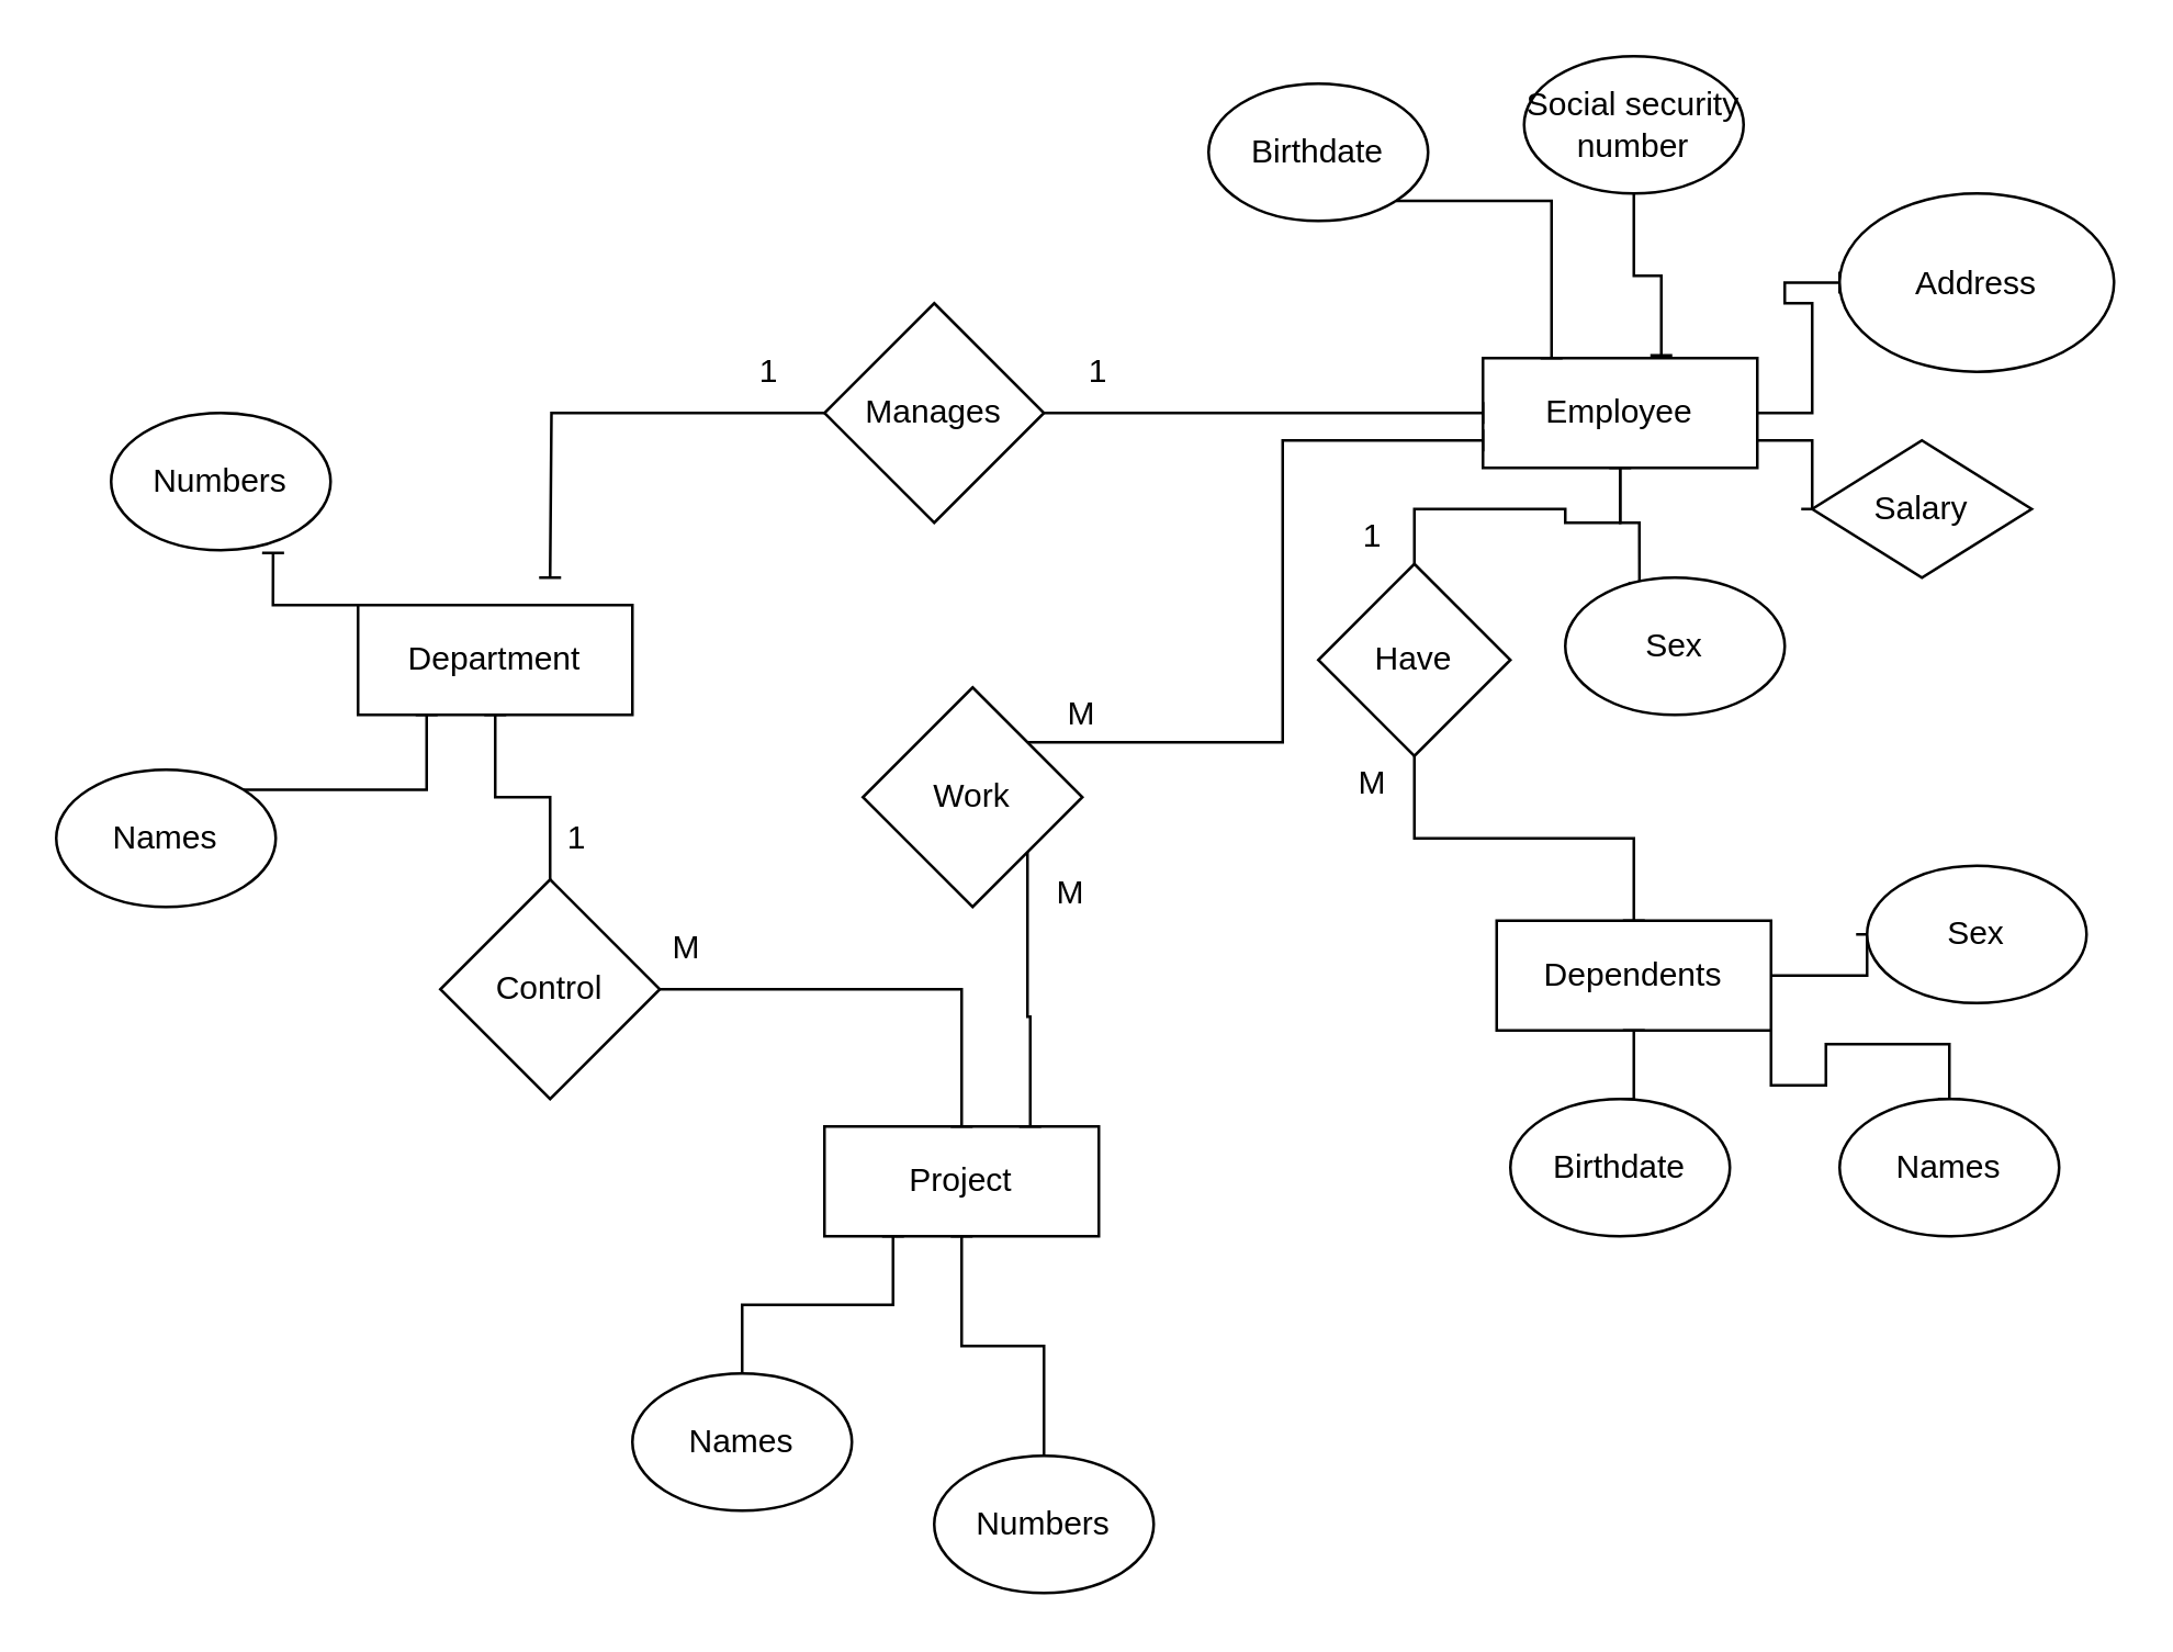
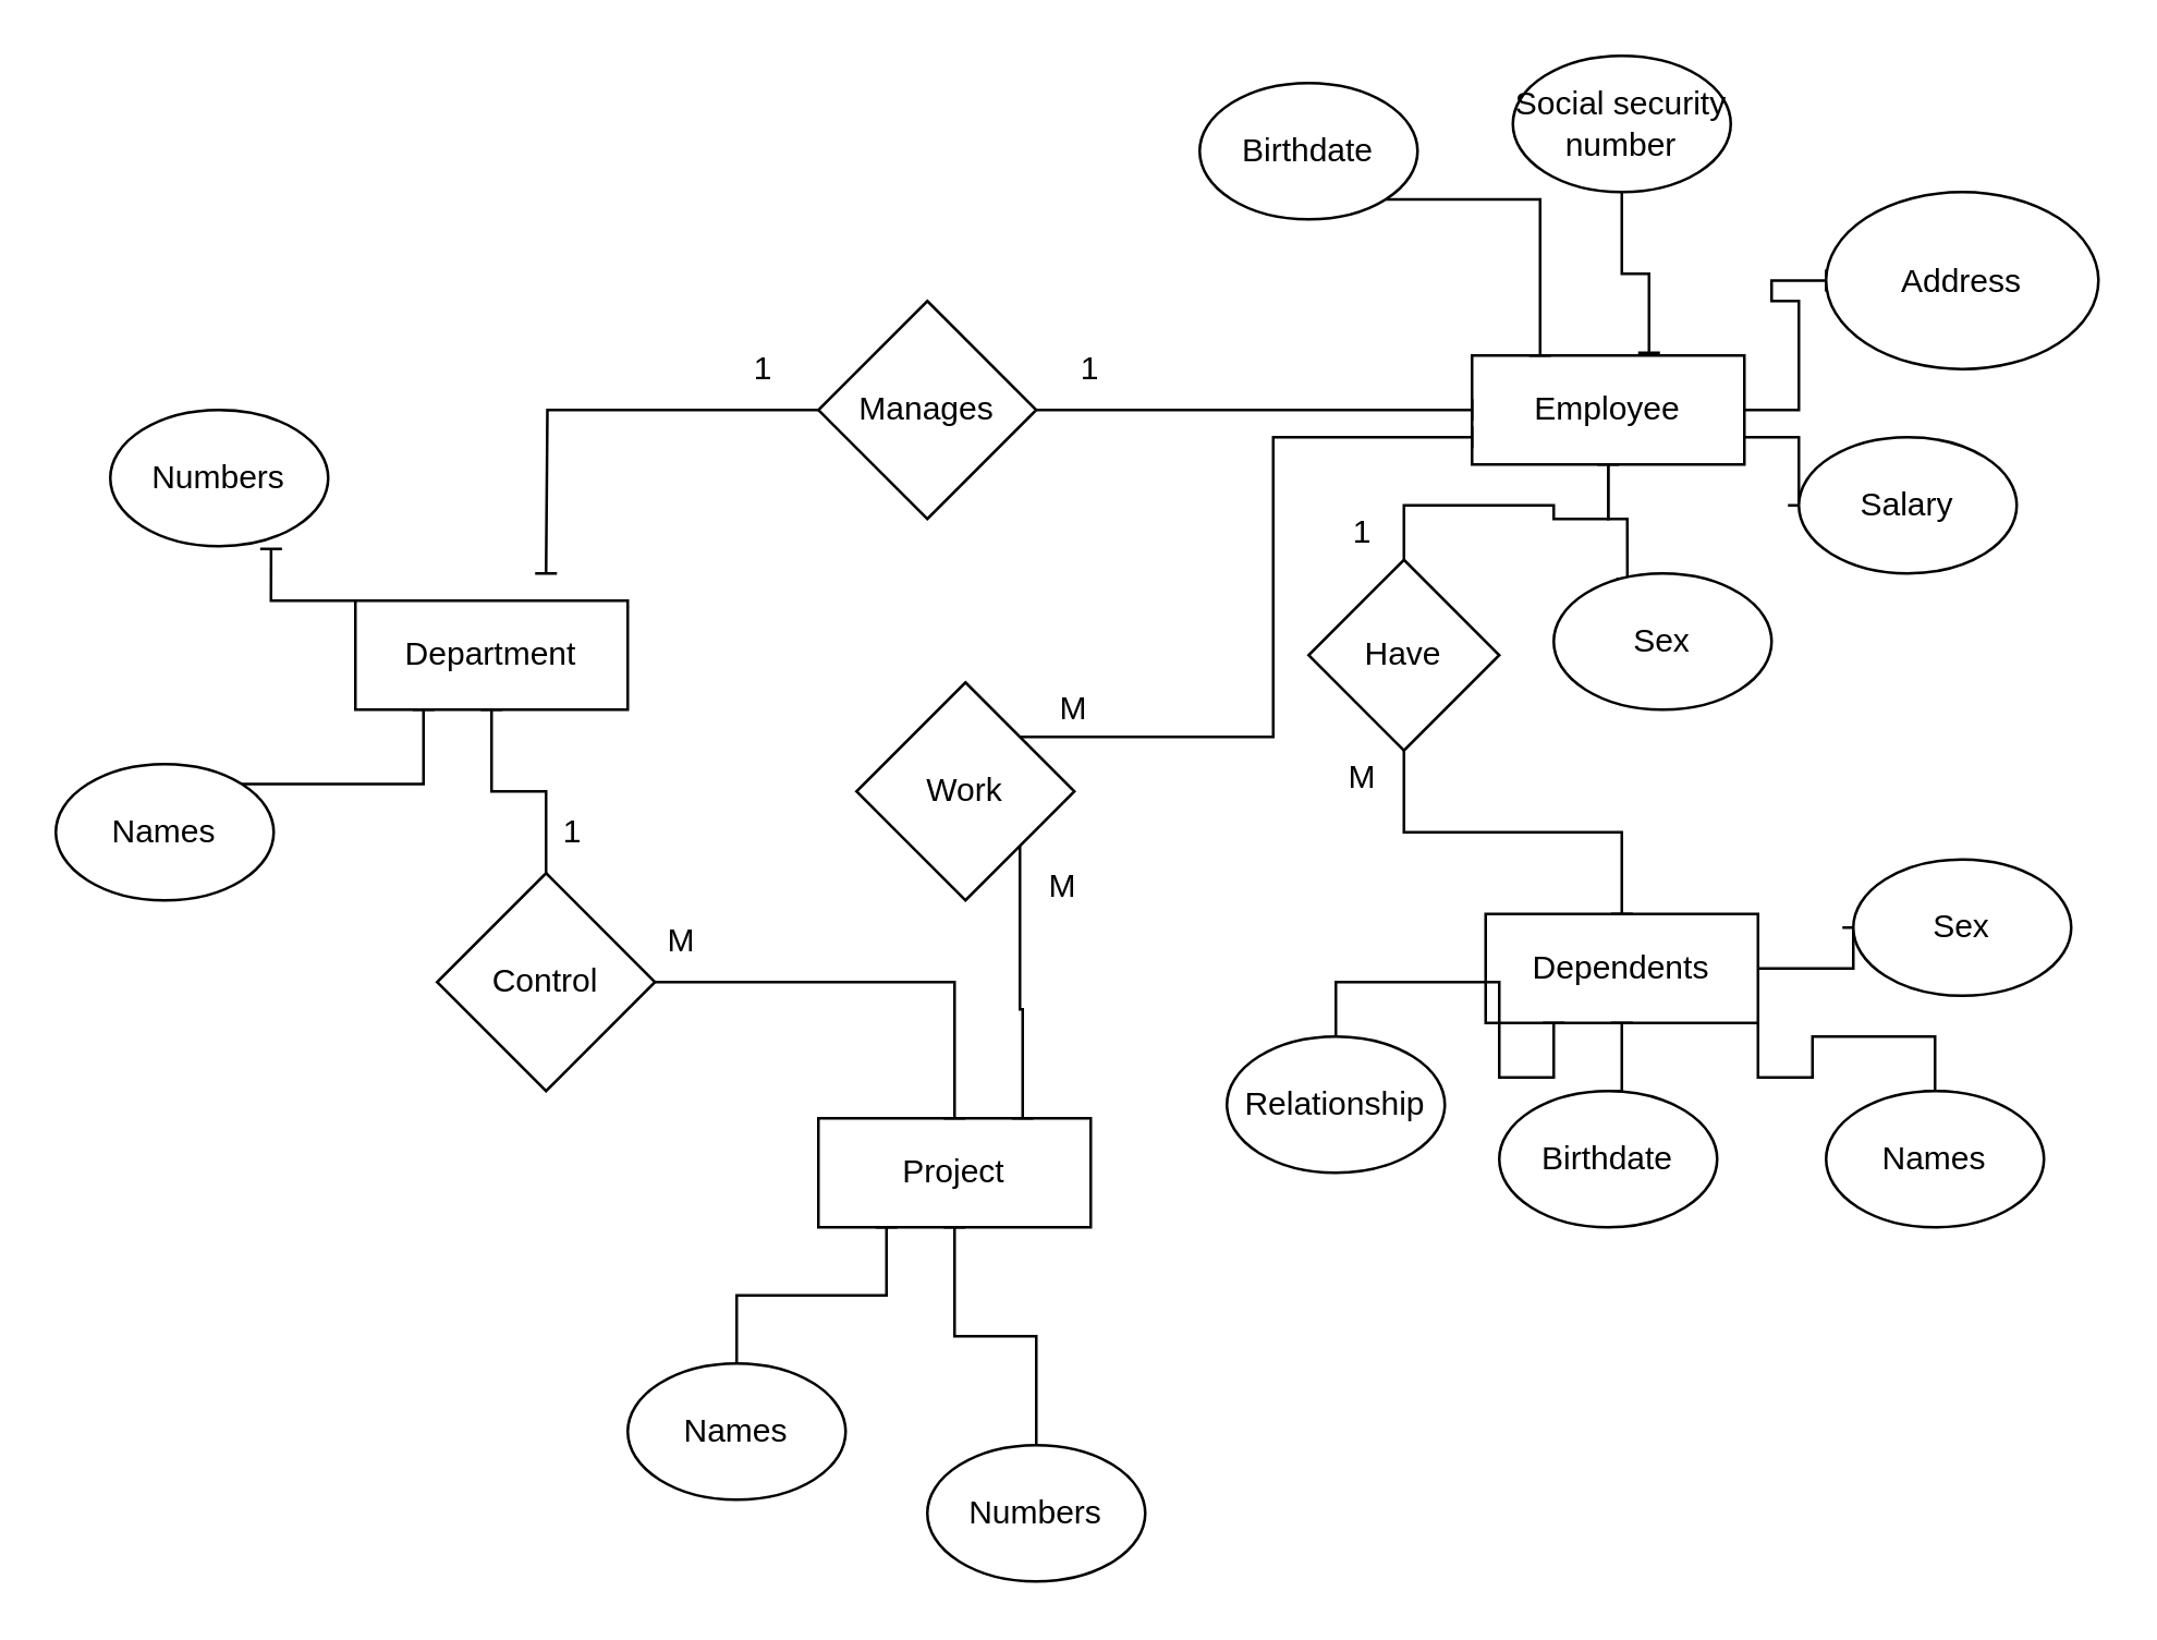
  <mxCell id="0" />
  <mxCell id="1" parent="0" />
  <mxCell id="2" style="edgeStyle=orthogonalEdgeStyle;rounded=0;orthogonalLoop=1;jettySize=auto;html=1;exitX=0;exitY=0;exitDx=0;exitDy=0;entryX=0.738;entryY=1.02;entryDx=0;entryDy=0;entryPerimeter=0;endArrow=baseDash;endFill=0;" edge="1" parent="1" source="3" target="4"><mxGeometry relative="1" as="geometry" /></mxCell>
  <mxCell id="3" value="Department" style="rounded=0;whiteSpace=wrap;html=1;" vertex="1" parent="1"><mxGeometry x="130" y="220" width="100" height="40" as="geometry" /></mxCell>
  <mxCell id="4" value="Numbers" style="ellipse;whiteSpace=wrap;html=1;" vertex="1" parent="1"><mxGeometry x="40" y="150" width="80" height="50" as="geometry" /></mxCell>
  <mxCell id="5" style="edgeStyle=orthogonalEdgeStyle;rounded=0;orthogonalLoop=1;jettySize=auto;html=1;exitX=1;exitY=0;exitDx=0;exitDy=0;entryX=0.25;entryY=1;entryDx=0;entryDy=0;endArrow=baseDash;endFill=0;" edge="1" parent="1" source="6" target="3"><mxGeometry relative="1" as="geometry" /></mxCell>
  <mxCell id="6" value="Names" style="ellipse;whiteSpace=wrap;html=1;" vertex="1" parent="1"><mxGeometry x="20" y="280" width="80" height="50" as="geometry" /></mxCell>
  <mxCell id="7" value="Project" style="rounded=0;whiteSpace=wrap;html=1;" vertex="1" parent="1"><mxGeometry x="300" y="410" width="100" height="40" as="geometry" /></mxCell>
  <mxCell id="8" style="edgeStyle=orthogonalEdgeStyle;rounded=0;orthogonalLoop=1;jettySize=auto;html=1;exitX=0.5;exitY=0;exitDx=0;exitDy=0;entryX=0.25;entryY=1;entryDx=0;entryDy=0;endArrow=baseDash;endFill=0;" edge="1" parent="1" source="9" target="7"><mxGeometry relative="1" as="geometry" /></mxCell>
  <mxCell id="9" value="Names" style="ellipse;whiteSpace=wrap;html=1;" vertex="1" parent="1"><mxGeometry x="230" y="500" width="80" height="50" as="geometry" /></mxCell>
  <mxCell id="10" style="edgeStyle=orthogonalEdgeStyle;rounded=0;orthogonalLoop=1;jettySize=auto;html=1;exitX=0.5;exitY=0;exitDx=0;exitDy=0;entryX=0.5;entryY=1;entryDx=0;entryDy=0;endArrow=baseDash;endFill=0;" edge="1" parent="1" source="11" target="7"><mxGeometry relative="1" as="geometry" /></mxCell>
  <mxCell id="11" value="Numbers" style="ellipse;whiteSpace=wrap;html=1;" vertex="1" parent="1"><mxGeometry x="340" y="530" width="80" height="50" as="geometry" /></mxCell>
  <mxCell id="12" style="edgeStyle=orthogonalEdgeStyle;rounded=0;orthogonalLoop=1;jettySize=auto;html=1;exitX=1;exitY=0.5;exitDx=0;exitDy=0;entryX=0;entryY=0.5;entryDx=0;entryDy=0;endArrow=baseDash;endFill=0;" edge="1" parent="1" source="15" target="18"><mxGeometry relative="1" as="geometry" /></mxCell>
  <mxCell id="13" style="edgeStyle=orthogonalEdgeStyle;rounded=0;orthogonalLoop=1;jettySize=auto;html=1;exitX=1;exitY=0.75;exitDx=0;exitDy=0;endArrow=baseDash;endFill=0;" edge="1" parent="1" source="15" target="19"><mxGeometry relative="1" as="geometry" /></mxCell>
  <mxCell id="14" style="edgeStyle=orthogonalEdgeStyle;rounded=0;orthogonalLoop=1;jettySize=auto;html=1;exitX=0.5;exitY=1;exitDx=0;exitDy=0;entryX=0.338;entryY=0.04;entryDx=0;entryDy=0;entryPerimeter=0;endArrow=baseDash;endFill=0;" edge="1" parent="1" source="15" target="20"><mxGeometry relative="1" as="geometry" /></mxCell>
  <mxCell id="15" value="Employee" style="rounded=0;whiteSpace=wrap;html=1;" vertex="1" parent="1"><mxGeometry x="540" y="130" width="100" height="40" as="geometry" /></mxCell>
  <mxCell id="16" style="edgeStyle=orthogonalEdgeStyle;rounded=0;orthogonalLoop=1;jettySize=auto;html=1;exitX=0.5;exitY=1;exitDx=0;exitDy=0;entryX=0.65;entryY=-0.025;entryDx=0;entryDy=0;entryPerimeter=0;endArrow=baseDash;endFill=0;" edge="1" parent="1" source="17" target="15"><mxGeometry relative="1" as="geometry" /></mxCell>
  <mxCell id="17" value="Social security number" style="ellipse;whiteSpace=wrap;html=1;" vertex="1" parent="1"><mxGeometry x="555" y="20" width="80" height="50" as="geometry" /></mxCell>
  <mxCell id="18" value="Address" style="ellipse;whiteSpace=wrap;html=1;" vertex="1" parent="1"><mxGeometry x="670" y="70" width="100" height="65" as="geometry" /></mxCell>
- <mxCell id="19" value="Salary" style="rhombus;whiteSpace=wrap;html=1;" vertex="1" parent="1"><mxGeometry x="660" y="160" width="80" height="50" as="geometry" /></mxCell>
+ <mxCell id="19" value="Salary" style="ellipse;whiteSpace=wrap;html=1;" vertex="1" parent="1"><mxGeometry x="660" y="160" width="80" height="50" as="geometry" /></mxCell>
  <mxCell id="20" value="Sex" style="ellipse;whiteSpace=wrap;html=1;" vertex="1" parent="1"><mxGeometry x="570" y="210" width="80" height="50" as="geometry" /></mxCell>
  <mxCell id="21" style="edgeStyle=orthogonalEdgeStyle;rounded=0;orthogonalLoop=1;jettySize=auto;html=1;exitX=1;exitY=1;exitDx=0;exitDy=0;entryX=0.25;entryY=0;entryDx=0;entryDy=0;endArrow=baseDash;endFill=0;" edge="1" parent="1" source="22" target="15"><mxGeometry relative="1" as="geometry" /></mxCell>
  <mxCell id="22" value="Birthdate" style="ellipse;whiteSpace=wrap;html=1;" vertex="1" parent="1"><mxGeometry x="440" y="30" width="80" height="50" as="geometry" /></mxCell>
  <mxCell id="23" style="edgeStyle=orthogonalEdgeStyle;rounded=0;orthogonalLoop=1;jettySize=auto;html=1;exitX=1;exitY=1;exitDx=0;exitDy=0;endArrow=baseDash;endFill=0;" edge="1" parent="1" source="25" target="27"><mxGeometry relative="1" as="geometry" /></mxCell>
  <mxCell id="24" style="edgeStyle=orthogonalEdgeStyle;rounded=0;orthogonalLoop=1;jettySize=auto;html=1;exitX=1;exitY=0.5;exitDx=0;exitDy=0;entryX=0;entryY=0.5;entryDx=0;entryDy=0;endArrow=baseDash;endFill=0;" edge="1" parent="1" source="25" target="26"><mxGeometry relative="1" as="geometry" /></mxCell>
  <mxCell id="25" value="Dependents" style="rounded=0;whiteSpace=wrap;html=1;" vertex="1" parent="1"><mxGeometry x="545" y="335" width="100" height="40" as="geometry" /></mxCell>
  <mxCell id="26" value="Sex" style="ellipse;whiteSpace=wrap;html=1;" vertex="1" parent="1"><mxGeometry x="680" y="315" width="80" height="50" as="geometry" /></mxCell>
  <mxCell id="27" value="Names" style="ellipse;whiteSpace=wrap;html=1;" vertex="1" parent="1"><mxGeometry x="670" y="400" width="80" height="50" as="geometry" /></mxCell>
  <mxCell id="28" style="edgeStyle=orthogonalEdgeStyle;rounded=0;orthogonalLoop=1;jettySize=auto;html=1;exitX=0.5;exitY=0;exitDx=0;exitDy=0;entryX=0.5;entryY=1;entryDx=0;entryDy=0;endArrow=baseDash;endFill=0;" edge="1" parent="1" source="29" target="25"><mxGeometry relative="1" as="geometry" /></mxCell>
  <mxCell id="29" value="Birthdate" style="ellipse;whiteSpace=wrap;html=1;" vertex="1" parent="1"><mxGeometry x="550" y="400" width="80" height="50" as="geometry" /></mxCell>
+ <mxCell id="30" style="edgeStyle=orthogonalEdgeStyle;rounded=0;orthogonalLoop=1;jettySize=auto;html=1;exitX=0.5;exitY=0;exitDx=0;exitDy=0;entryX=0.25;entryY=1;entryDx=0;entryDy=0;endArrow=baseDash;endFill=0;" edge="1" parent="1" source="31" target="25"><mxGeometry relative="1" as="geometry" /></mxCell>
+ <mxCell id="31" value="Relationship" style="ellipse;whiteSpace=wrap;html=1;" vertex="1" parent="1"><mxGeometry x="450" y="380" width="80" height="50" as="geometry" /></mxCell>
  <mxCell id="32" style="edgeStyle=orthogonalEdgeStyle;rounded=0;orthogonalLoop=1;jettySize=auto;html=1;exitX=1;exitY=0.5;exitDx=0;exitDy=0;endArrow=baseDash;endFill=0;" edge="1" parent="1" source="34" target="15"><mxGeometry relative="1" as="geometry" /></mxCell>
  <mxCell id="33" style="edgeStyle=orthogonalEdgeStyle;rounded=0;orthogonalLoop=1;jettySize=auto;html=1;exitX=0;exitY=0.5;exitDx=0;exitDy=0;endArrow=baseDash;endFill=0;" edge="1" parent="1" source="34"><mxGeometry relative="1" as="geometry"><mxPoint x="200" y="210" as="targetPoint" /></mxGeometry></mxCell>
  <mxCell id="34" value="Manages" style="rhombus;whiteSpace=wrap;html=1;" vertex="1" parent="1"><mxGeometry x="300" y="110" width="80" height="80" as="geometry" /></mxCell>
  <mxCell id="35" style="edgeStyle=orthogonalEdgeStyle;rounded=0;orthogonalLoop=1;jettySize=auto;html=1;exitX=0.5;exitY=0;exitDx=0;exitDy=0;entryX=0.5;entryY=1;entryDx=0;entryDy=0;endArrow=baseDash;endFill=0;" edge="1" parent="1" source="37" target="3"><mxGeometry relative="1" as="geometry" /></mxCell>
  <mxCell id="36" style="edgeStyle=orthogonalEdgeStyle;rounded=0;orthogonalLoop=1;jettySize=auto;html=1;exitX=1;exitY=0.5;exitDx=0;exitDy=0;entryX=0.5;entryY=0;entryDx=0;entryDy=0;endArrow=baseDash;endFill=0;" edge="1" parent="1" source="37" target="7"><mxGeometry relative="1" as="geometry" /></mxCell>
  <mxCell id="37" value="Control" style="rhombus;whiteSpace=wrap;html=1;" vertex="1" parent="1"><mxGeometry x="160" y="320" width="80" height="80" as="geometry" /></mxCell>
  <mxCell id="38" value="" style="edgeStyle=orthogonalEdgeStyle;rounded=0;orthogonalLoop=1;jettySize=auto;html=1;endArrow=baseDash;endFill=0;" edge="1" parent="1" source="40" target="15"><mxGeometry relative="1" as="geometry" /></mxCell>
  <mxCell id="39" style="edgeStyle=orthogonalEdgeStyle;rounded=0;orthogonalLoop=1;jettySize=auto;html=1;exitX=0.5;exitY=1;exitDx=0;exitDy=0;entryX=0.5;entryY=0;entryDx=0;entryDy=0;endArrow=baseDash;endFill=0;" edge="1" parent="1" source="40" target="25"><mxGeometry relative="1" as="geometry" /></mxCell>
  <mxCell id="40" value="Have" style="rhombus;whiteSpace=wrap;html=1;" vertex="1" parent="1"><mxGeometry x="480" y="205" width="70" height="70" as="geometry" /></mxCell>
  <mxCell id="41" style="edgeStyle=orthogonalEdgeStyle;rounded=0;orthogonalLoop=1;jettySize=auto;html=1;exitX=1;exitY=1;exitDx=0;exitDy=0;entryX=0.75;entryY=0;entryDx=0;entryDy=0;endArrow=baseDash;endFill=0;" edge="1" parent="1" source="43" target="7"><mxGeometry relative="1" as="geometry" /></mxCell>
  <mxCell id="42" style="edgeStyle=orthogonalEdgeStyle;rounded=0;orthogonalLoop=1;jettySize=auto;html=1;exitX=1;exitY=0;exitDx=0;exitDy=0;entryX=0;entryY=0.75;entryDx=0;entryDy=0;endArrow=baseDash;endFill=0;" edge="1" parent="1" source="43" target="15"><mxGeometry relative="1" as="geometry" /></mxCell>
  <mxCell id="43" value="Work" style="rhombus;whiteSpace=wrap;html=1;" vertex="1" parent="1"><mxGeometry x="314" y="250" width="80" height="80" as="geometry" /></mxCell>
  <mxCell id="44" value="1" style="text;html=1;strokeColor=none;fillColor=none;align=center;verticalAlign=middle;whiteSpace=wrap;rounded=0;" vertex="1" parent="1"><mxGeometry x="250" y="120" width="60" height="30" as="geometry" /></mxCell>
  <mxCell id="45" value="1" style="text;html=1;strokeColor=none;fillColor=none;align=center;verticalAlign=middle;whiteSpace=wrap;rounded=0;" vertex="1" parent="1"><mxGeometry x="370" y="120" width="60" height="30" as="geometry" /></mxCell>
  <mxCell id="46" value="M" style="text;html=1;strokeColor=none;fillColor=none;align=center;verticalAlign=middle;whiteSpace=wrap;rounded=0;" vertex="1" parent="1"><mxGeometry x="220" y="330" width="60" height="30" as="geometry" /></mxCell>
  <mxCell id="47" value="1" style="text;html=1;strokeColor=none;fillColor=none;align=center;verticalAlign=middle;whiteSpace=wrap;rounded=0;" vertex="1" parent="1"><mxGeometry x="180" y="290" width="60" height="30" as="geometry" /></mxCell>
  <mxCell id="48" value="M" style="text;html=1;strokeColor=none;fillColor=none;align=center;verticalAlign=middle;whiteSpace=wrap;rounded=0;" vertex="1" parent="1"><mxGeometry x="364" y="245" width="60" height="30" as="geometry" /></mxCell>
  <mxCell id="49" value="M" style="text;html=1;strokeColor=none;fillColor=none;align=center;verticalAlign=middle;whiteSpace=wrap;rounded=0;" vertex="1" parent="1"><mxGeometry x="360" y="310" width="60" height="30" as="geometry" /></mxCell>
  <mxCell id="50" value="M" style="text;html=1;strokeColor=none;fillColor=none;align=center;verticalAlign=middle;whiteSpace=wrap;rounded=0;" vertex="1" parent="1"><mxGeometry x="470" y="270" width="60" height="30" as="geometry" /></mxCell>
  <mxCell id="51" value="1" style="text;html=1;strokeColor=none;fillColor=none;align=center;verticalAlign=middle;whiteSpace=wrap;rounded=0;" vertex="1" parent="1"><mxGeometry x="470" y="180" width="60" height="30" as="geometry" /></mxCell>
